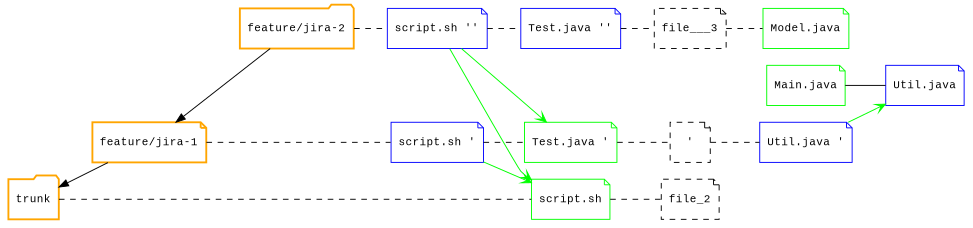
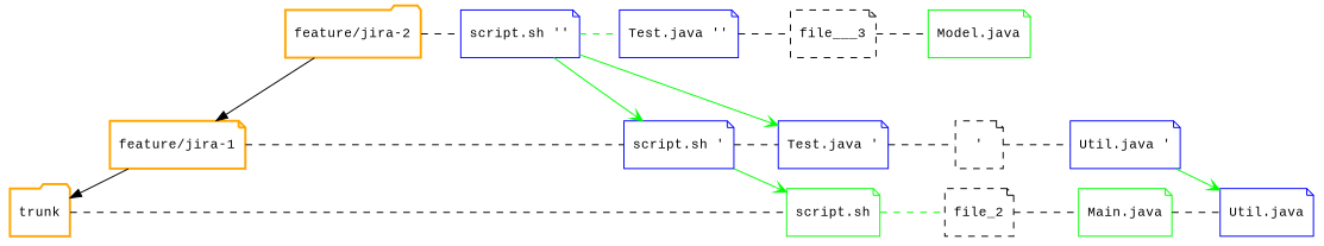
  digraph {
    fontname="Liberation Mono"
    rankdir=LR
    node [color=blue fontname="Liberation Mono" fontsize=12.0 group=trunk shape=note]
    edge [arrowhead=none dir=forward fontname="Liberation Mono" weight=2 style=dashed]
    n1 [color=orange height=0.6 label=trunk shape=folder style=bold width=0.6]
    n2 [color=orange group=feature_1 height=0.6 label="feature/jira-1" style=bold width=0.6]
    n3 [color=green height=0.6 label="script.sh" width=0.6]
    n4 [color=orange group=feature_2 height=0.6 label="feature/jira-2" shape=folder style=bold width=0.6]
    n5 [group=feature_1 height=0.6 label="script.sh '" width=0.6]
    file_2 [height=0.6 style=dashed width=0.6 color=""]
    n7 [group=feature_2 height=0.6 label="script.sh ''" width=0.6]
-   n8 [color=green group=feature_1 height=0.6 label="Test.java '" width=0.6]
+   n8 [group=feature_1 height=0.6 label="Test.java '" width=0.6]
    n9 [group=feature_2 height=0.6 label="Test.java ''" width=0.6]
    n10 [color=green height=0.6 label="Main.java" width=0.6]
    n11 [height=0.6 label="Util.java" width=0.6]
    n12 [group=feature_1 height=0.6 label="'" style=dashed width=0.6 color=""]
    n13 [group=feature_1 height=0.6 label="Util.java '" width=0.6]
    file___3 [group=feature_2 height=0.6 style=dashed width=0.6 color=""]
    n15 [color=green group=feature_2 height=0.6 label="Model.java" width=0.6]
    n1 -> n2 [arrowhead=open dir=back style=""]
    n1 -> n3
    n2 -> n4 [arrowhead=open dir=back style=""]
    n2 -> n5
-   n3 -> file_2
+   n3 -> file_2 [color=green]
    n4 -> n7
    n5 -> n3 [arrowhead=open color=green style=""]
    n5 -> n8
-   n7 -> n3 [arrowhead=open color=green style=""]
+   file_2 -> n10
+   n7 -> n5 [arrowhead=open color=green style=""]
    n7 -> n8 [arrowhead=open color=green style=""]
-   n7 -> n9
+   n7 -> n9 [color=green]
    n8 -> n12
    n9 -> file___3
-   n10 -> n11 [style=solid]
+   n10 -> n11
    n12 -> n13
    n13 -> n11 [arrowhead=open color=green style=""]
    file___3 -> n15
  }
